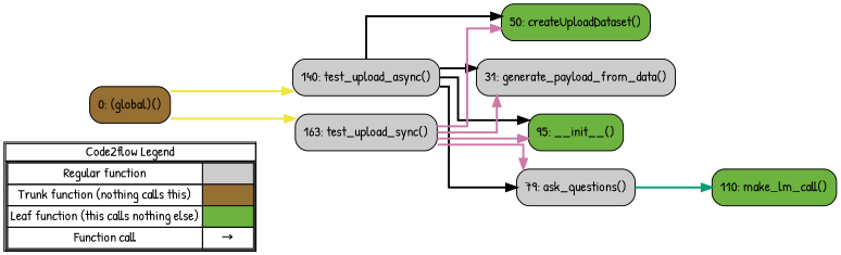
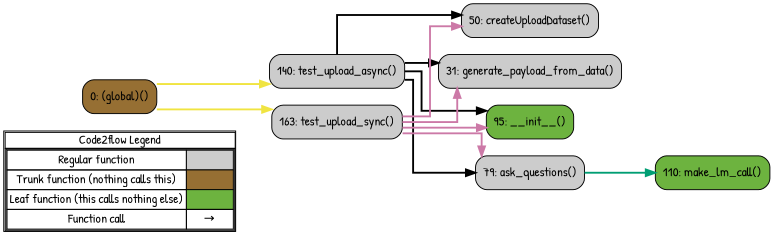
  digraph {
    concentrate=true
    fontname="Patrick Hand"
    rankdir=LR
    splines=ortho
    node [fontname="Patrick Hand" shape=rect fillcolor="#cccccc" style="rounded,filled"]
    edge [color="#000000" fontname="Patrick Hand" penwidth=2]
    n1 [label=<         <table cellspacing="0" cellpadding="0" border="1"><tr><td>Code2flow Legend</td></tr><tr><td>         <table cellspacing="0">         <tr><td>Regular function</td><td width="50px" bgcolor='#cccccc'></td></tr>         <tr><td>Trunk function (nothing calls this)</td><td bgcolor='#966F33'></td></tr>         <tr><td>Leaf function (this calls nothing else)</td><td bgcolor='#6db33f'></td></tr>         <tr><td>Function call</td><td><font color='black'>&#8594;</font></td></tr>         </table></td></tr></table>         > margin=0 shape=none fillcolor="" style=""]
    n2 [fillcolor="#6db33f" label="95: __init__()"]
    n3 [fillcolor="#6db33f" label="110: make_lm_call()"]
    n4 [fillcolor="#966F33" label="0: (global)()"]
    n5 [label="79: ask_questions()"]
-   n6 [fillcolor="#6db33f" label="50: createUploadDataset()"]
+   n6 [label="50: createUploadDataset()"]
    n7 [label="31: generate_payload_from_data()"]
    n8 [label="140: test_upload_async()"]
    n9 [label="163: test_upload_sync()"]
    subgraph sub_1 {
      label=legend
      rank=min
      n1
    }
    subgraph sub_2 {
      label="File: upload_payload_test"
      style=dotted
      n4
      n5
      n6
      n7
      n8
      n9
      subgraph sub_3 {
        label="Class: TestAgent"
        style=dotted
        n2
        n3
      }
    }
    n4 -> n8 [color="#F0E442"]
    n4 -> n9 [color="#F0E442"]
    n5 -> n3 [color="#009E73"]
    n8 -> n2
    n8 -> n5
    n8 -> n6
    n8 -> n7
    n9 -> n2 [color="#CC79A7"]
    n9 -> n5 [color="#CC79A7"]
    n9 -> n6 [color="#CC79A7"]
    n9 -> n7 [color="#CC79A7"]
  }
